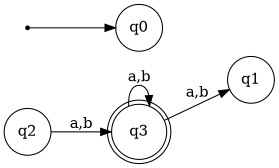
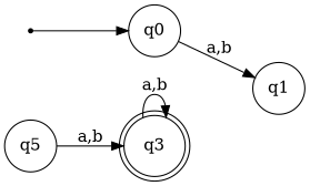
  digraph {
    rankdir=LR
    node [shape=circle]
    start [shape=point]
    q0
    q1
    q3 [shape=doublecircle]
-   q2
+   q2 [label=q5]
    start -> q0
-   q3 -> q1 [label="a,b"]
+   q0 -> q1 [label="a,b"]
    q3 -> q3 [label="a,b"]
    q2 -> q3 [label="a,b"]
  }
